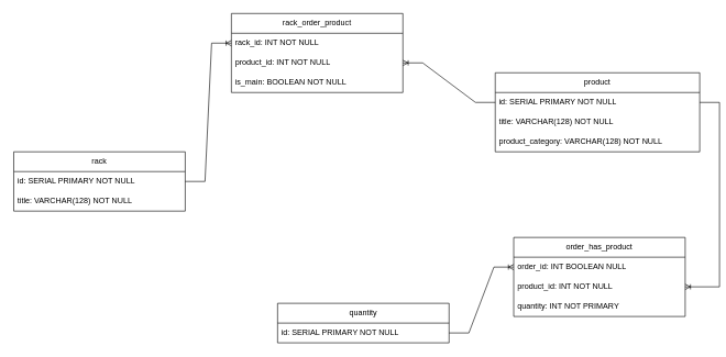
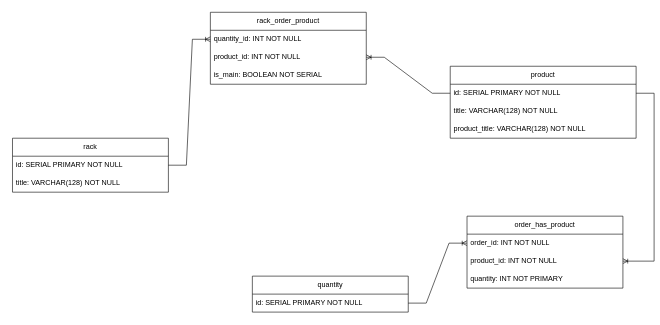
  <mxCell id="0" />
  <mxCell id="1" parent="0" />
  <mxCell id="2" value="product" style="swimlane;fontStyle=0;childLayout=stackLayout;horizontal=1;startSize=30;horizontalStack=0;resizeParent=1;resizeParentMax=0;resizeLast=0;collapsible=1;marginBottom=0;whiteSpace=wrap;html=1;" parent="1" vertex="1"><mxGeometry x="750" y="110" width="310" height="120" as="geometry" /></mxCell>
  <mxCell id="3" value="id: SERIAL PRIMARY NOT NULL" style="text;strokeColor=none;fillColor=none;align=left;verticalAlign=middle;spacingLeft=4;spacingRight=4;overflow=hidden;points=[[0,0.5],[1,0.5]];portConstraint=eastwest;rotatable=0;whiteSpace=wrap;html=1;" parent="2" vertex="1"><mxGeometry y="30" width="310" height="30" as="geometry" /></mxCell>
  <mxCell id="4" value="title: VARCHAR(128) NOT NULL&amp;nbsp;&amp;nbsp;" style="text;strokeColor=none;fillColor=none;align=left;verticalAlign=middle;spacingLeft=4;spacingRight=4;overflow=hidden;points=[[0,0.5],[1,0.5]];portConstraint=eastwest;rotatable=0;whiteSpace=wrap;html=1;" parent="2" vertex="1"><mxGeometry y="60" width="310" height="30" as="geometry" /></mxCell>
- <mxCell id="5" value="product_category: VARCHAR(128) NOT NULL&amp;nbsp;&amp;nbsp;" style="text;strokeColor=none;fillColor=none;align=left;verticalAlign=middle;spacingLeft=4;spacingRight=4;overflow=hidden;points=[[0,0.5],[1,0.5]];portConstraint=eastwest;rotatable=0;whiteSpace=wrap;html=1;" parent="2" vertex="1"><mxGeometry y="90" width="310" height="30" as="geometry" /></mxCell>
+ <mxCell id="5" value="product_title: VARCHAR(128) NOT NULL&amp;nbsp;&amp;nbsp;" style="text;strokeColor=none;fillColor=none;align=left;verticalAlign=middle;spacingLeft=4;spacingRight=4;overflow=hidden;points=[[0,0.5],[1,0.5]];portConstraint=eastwest;rotatable=0;whiteSpace=wrap;html=1;" parent="2" vertex="1"><mxGeometry y="90" width="310" height="30" as="geometry" /></mxCell>
  <mxCell id="6" value="rack" style="swimlane;fontStyle=0;childLayout=stackLayout;horizontal=1;startSize=30;horizontalStack=0;resizeParent=1;resizeParentMax=0;resizeLast=0;collapsible=1;marginBottom=0;whiteSpace=wrap;html=1;" parent="1" vertex="1"><mxGeometry x="20" y="230" width="260" height="90" as="geometry" /></mxCell>
  <mxCell id="7" value="id: SERIAL PRIMARY NOT NULL" style="text;strokeColor=none;fillColor=none;align=left;verticalAlign=middle;spacingLeft=4;spacingRight=4;overflow=hidden;points=[[0,0.5],[1,0.5]];portConstraint=eastwest;rotatable=0;whiteSpace=wrap;html=1;" parent="6" vertex="1"><mxGeometry y="30" width="260" height="30" as="geometry" /></mxCell>
  <mxCell id="8" value="title: VARCHAR(128) NOT NULL&amp;nbsp;&amp;nbsp;" style="text;strokeColor=none;fillColor=none;align=left;verticalAlign=middle;spacingLeft=4;spacingRight=4;overflow=hidden;points=[[0,0.5],[1,0.5]];portConstraint=eastwest;rotatable=0;whiteSpace=wrap;html=1;" parent="6" vertex="1"><mxGeometry y="60" width="260" height="30" as="geometry" /></mxCell>
  <mxCell id="9" value="rack_order_product" style="swimlane;fontStyle=0;childLayout=stackLayout;horizontal=1;startSize=30;horizontalStack=0;resizeParent=1;resizeParentMax=0;resizeLast=0;collapsible=1;marginBottom=0;whiteSpace=wrap;html=1;" parent="1" vertex="1"><mxGeometry y="20" width="260" height="120" as="geometry" x="350" /></mxCell>
- <mxCell id="10" value="rack_id: INT NOT NULL" style="text;strokeColor=none;fillColor=none;align=left;verticalAlign=middle;spacingLeft=4;spacingRight=4;overflow=hidden;points=[[0,0.5],[1,0.5]];portConstraint=eastwest;rotatable=0;whiteSpace=wrap;html=1;" parent="9" vertex="1"><mxGeometry y="30" width="260" height="30" as="geometry" /></mxCell>
+ <mxCell id="10" value="quantity_id: INT NOT NULL" style="text;strokeColor=none;fillColor=none;align=left;verticalAlign=middle;spacingLeft=4;spacingRight=4;overflow=hidden;points=[[0,0.5],[1,0.5]];portConstraint=eastwest;rotatable=0;whiteSpace=wrap;html=1;" parent="9" vertex="1"><mxGeometry y="30" width="260" height="30" as="geometry" /></mxCell>
  <mxCell id="11" value="product_id: INT NOT NULL&amp;nbsp;&amp;nbsp;" style="text;strokeColor=none;fillColor=none;align=left;verticalAlign=middle;spacingLeft=4;spacingRight=4;overflow=hidden;points=[[0,0.5],[1,0.5]];portConstraint=eastwest;rotatable=0;whiteSpace=wrap;html=1;" parent="9" vertex="1"><mxGeometry y="60" width="260" height="30" as="geometry" /></mxCell>
- <mxCell id="12" value="is_main: BOOLEAN NOT NULL&amp;nbsp;&amp;nbsp;" style="text;strokeColor=none;fillColor=none;align=left;verticalAlign=middle;spacingLeft=4;spacingRight=4;overflow=hidden;points=[[0,0.5],[1,0.5]];portConstraint=eastwest;rotatable=0;whiteSpace=wrap;html=1;" vertex="1" parent="9"><mxGeometry y="90" width="260" height="30" as="geometry" /></mxCell>
+ <mxCell id="12" value="is_main: BOOLEAN NOT SERIAL&amp;nbsp;&amp;nbsp;" style="text;strokeColor=none;fillColor=none;align=left;verticalAlign=middle;spacingLeft=4;spacingRight=4;overflow=hidden;points=[[0,0.5],[1,0.5]];portConstraint=eastwest;rotatable=0;whiteSpace=wrap;html=1;" vertex="1" parent="9"><mxGeometry y="90" width="260" height="30" as="geometry" /></mxCell>
  <mxCell id="13" value="" style="edgeStyle=entityRelationEdgeStyle;fontSize=12;html=1;endArrow=ERoneToMany;rounded=0;" parent="1" source="7" target="10" edge="1"><mxGeometry width="100" height="100" relative="1" as="geometry"><mxPoint x="330" y="305" as="sourcePoint" /><mxPoint x="760" y="225" as="targetPoint" /></mxGeometry></mxCell>
  <mxCell id="14" value="" style="edgeStyle=entityRelationEdgeStyle;fontSize=12;html=1;endArrow=ERoneToMany;rounded=0;" parent="1" source="3" target="11" edge="1"><mxGeometry width="100" height="100" relative="1" as="geometry"><mxPoint x="460" y="380" as="sourcePoint" /><mxPoint x="660" y="180" as="targetPoint" /></mxGeometry></mxCell>
  <mxCell id="15" value="quantity" style="swimlane;fontStyle=0;childLayout=stackLayout;horizontal=1;startSize=30;horizontalStack=0;resizeParent=1;resizeParentMax=0;resizeLast=0;collapsible=1;marginBottom=0;whiteSpace=wrap;html=1;" parent="1" vertex="1"><mxGeometry x="420" y="460" width="260" height="60" as="geometry" /></mxCell>
  <mxCell id="16" value="id: SERIAL PRIMARY NOT NULL" style="text;strokeColor=none;fillColor=none;align=left;verticalAlign=middle;spacingLeft=4;spacingRight=4;overflow=hidden;points=[[0,0.5],[1,0.5]];portConstraint=eastwest;rotatable=0;whiteSpace=wrap;html=1;" parent="15" vertex="1"><mxGeometry y="30" width="260" height="30" as="geometry" /></mxCell>
  <mxCell id="17" value="order_has_product" style="swimlane;fontStyle=0;childLayout=stackLayout;horizontal=1;startSize=30;horizontalStack=0;resizeParent=1;resizeParentMax=0;resizeLast=0;collapsible=1;marginBottom=0;whiteSpace=wrap;html=1;" parent="1" vertex="1"><mxGeometry x="778" y="360" width="260" height="120" as="geometry" /></mxCell>
- <mxCell id="18" value="order_id: INT BOOLEAN NULL" style="text;strokeColor=none;fillColor=none;align=left;verticalAlign=middle;spacingLeft=4;spacingRight=4;overflow=hidden;points=[[0,0.5],[1,0.5]];portConstraint=eastwest;rotatable=0;whiteSpace=wrap;html=1;" parent="17" vertex="1"><mxGeometry y="30" width="260" height="30" as="geometry" /></mxCell>
+ <mxCell id="18" value="order_id: INT NOT NULL" style="text;strokeColor=none;fillColor=none;align=left;verticalAlign=middle;spacingLeft=4;spacingRight=4;overflow=hidden;points=[[0,0.5],[1,0.5]];portConstraint=eastwest;rotatable=0;whiteSpace=wrap;html=1;" parent="17" vertex="1"><mxGeometry y="30" width="260" height="30" as="geometry" /></mxCell>
  <mxCell id="19" value="product_id: INT NOT NULL&amp;nbsp;&amp;nbsp;" style="text;strokeColor=none;fillColor=none;align=left;verticalAlign=middle;spacingLeft=4;spacingRight=4;overflow=hidden;points=[[0,0.5],[1,0.5]];portConstraint=eastwest;rotatable=0;whiteSpace=wrap;html=1;" parent="17" vertex="1"><mxGeometry y="60" width="260" height="30" as="geometry" /></mxCell>
  <mxCell id="20" value="quantity: INT NOT PRIMARY&amp;nbsp;&amp;nbsp;" style="text;strokeColor=none;fillColor=none;align=left;verticalAlign=middle;spacingLeft=4;spacingRight=4;overflow=hidden;points=[[0,0.5],[1,0.5]];portConstraint=eastwest;rotatable=0;whiteSpace=wrap;html=1;" parent="17" vertex="1"><mxGeometry y="90" width="260" height="30" as="geometry" /></mxCell>
  <mxCell id="21" value="" style="edgeStyle=entityRelationEdgeStyle;fontSize=12;html=1;endArrow=ERoneToMany;rounded=0;" parent="1" source="16" target="18" edge="1"><mxGeometry width="100" height="100" relative="1" as="geometry"><mxPoint x="290" y="285" as="sourcePoint" /><mxPoint x="760" y="225" as="targetPoint" /></mxGeometry></mxCell>
  <mxCell id="22" value="" style="edgeStyle=entityRelationEdgeStyle;fontSize=12;html=1;endArrow=ERoneToMany;rounded=0;" parent="1" source="3" target="19" edge="1"><mxGeometry width="100" height="100" relative="1" as="geometry"><mxPoint x="690" y="515" as="sourcePoint" /><mxPoint x="1090" y="260" as="targetPoint" /></mxGeometry></mxCell>
